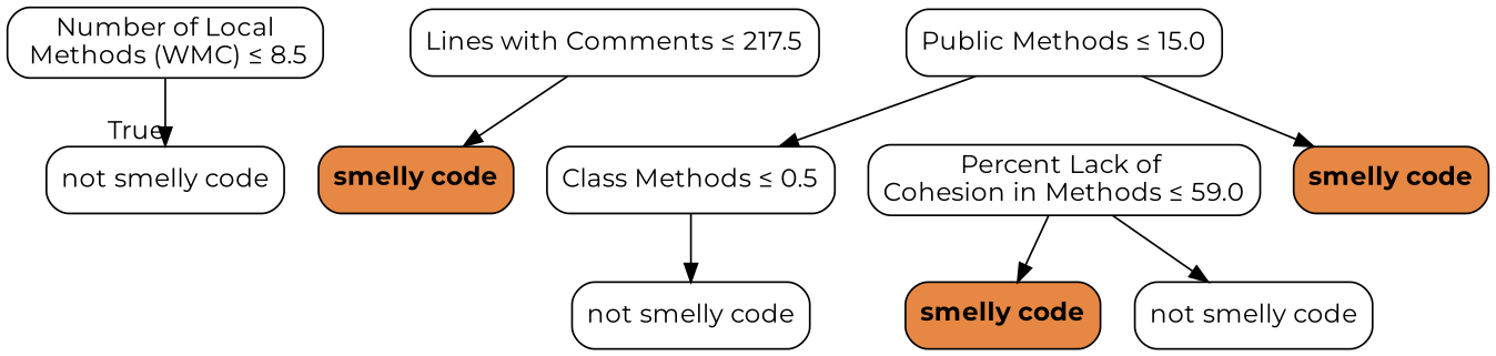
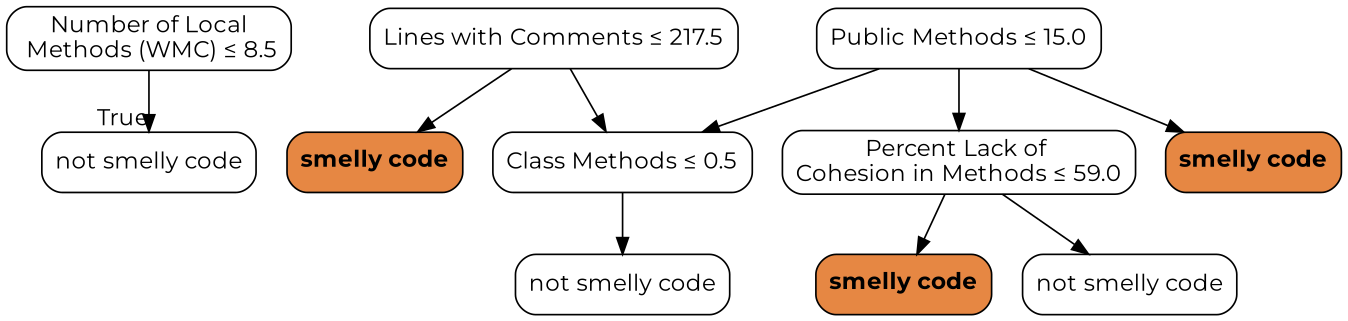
  digraph {
    fontname=Montserrat
    node [color=black fillcolor="#FFFFFF" fontname=Montserrat shape=box style="filled, rounded"]
    edge [fontname=Montserrat]
    n1 [label=<Number of Local<br/> Methods (WMC) &le; 8.5>]
    n2 [label=<not smelly code>]
    n3 [label=<Lines with Comments &le; 217.5>]
    n4 [label=<Class Methods &le; 0.5>]
    n5 [fillcolor="#e68743" label=<<b>smelly code</b>>]
    n6 [label=<not smelly code>]
    n7 [label=<Public Methods &le; 15.0>]
    n8 [label=<Percent Lack of <br/>Cohesion in Methods &le; 59.0>]
    n9 [fillcolor="#e68743" label=<<b>smelly code</b>>]
    n10 [fillcolor="#e68743" label=<<b>smelly code</b>>]
    n11 [label=<not smelly code>]
    n1 -> n2 [headlabel=True labelangle=45 labeldistance=2.5]
+   n3 -> n4
    n3 -> n5
    n4 -> n6
    n7 -> n4
+   n7 -> n8
    n7 -> n9
    n8 -> n10
    n8 -> n11
  }
